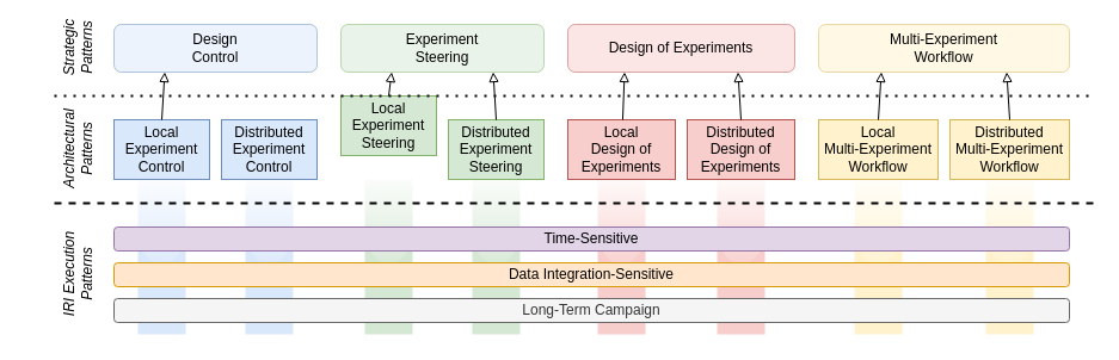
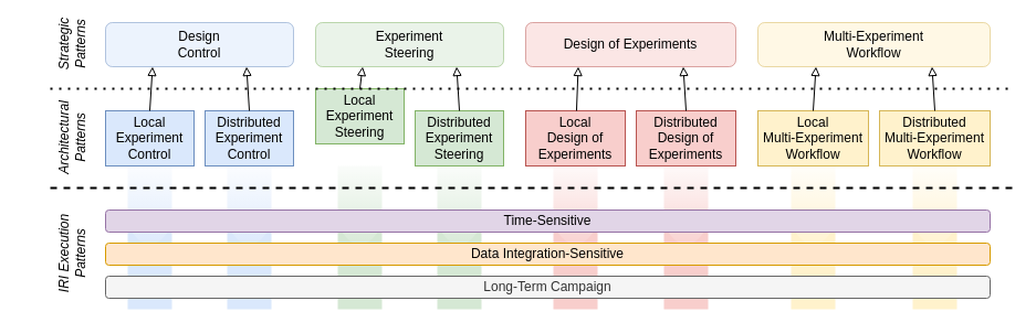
  <mxCell id="0" />
  <mxCell id="1" parent="0" />
  <mxCell id="2" value="" style="rounded=0;whiteSpace=wrap;html=1;fillColor=#f8cecc;strokeColor=none;glass=1;" vertex="1" parent="1"><mxGeometry x="500" y="150" width="40" height="130" as="geometry" /></mxCell>
  <mxCell id="3" value="" style="rounded=0;whiteSpace=wrap;html=1;fillColor=#f8cecc;strokeColor=none;glass=1;" vertex="1" parent="1"><mxGeometry x="600" y="150" width="40" height="130" as="geometry" /></mxCell>
  <mxCell id="4" value="" style="rounded=0;whiteSpace=wrap;html=1;fillColor=#fff2cc;strokeColor=none;glass=1;" vertex="1" parent="1"><mxGeometry x="715" y="150" width="40" height="130" as="geometry" /></mxCell>
  <mxCell id="5" value="" style="rounded=0;whiteSpace=wrap;html=1;fillColor=#fff2cc;strokeColor=none;glass=1;" vertex="1" parent="1"><mxGeometry x="825" y="150" width="40" height="130" as="geometry" /></mxCell>
  <mxCell id="6" value="" style="rounded=0;whiteSpace=wrap;html=1;fillColor=#d5e8d4;strokeColor=none;glass=1;" vertex="1" parent="1"><mxGeometry x="305" y="150" width="40" height="130" as="geometry" /></mxCell>
  <mxCell id="7" value="" style="rounded=0;whiteSpace=wrap;html=1;fillColor=#d5e8d4;strokeColor=none;glass=1;" vertex="1" parent="1"><mxGeometry x="395" y="150" width="40" height="130" as="geometry" /></mxCell>
  <mxCell id="8" value="" style="rounded=0;whiteSpace=wrap;html=1;fillColor=#dae8fc;strokeColor=none;glass=1;" vertex="1" parent="1"><mxGeometry x="205" y="150" width="40" height="130" as="geometry" /></mxCell>
  <mxCell id="9" value="" style="rounded=0;whiteSpace=wrap;html=1;fillColor=#dae8fc;strokeColor=none;glass=1;" vertex="1" parent="1"><mxGeometry x="115" y="150" width="40" height="130" as="geometry" /></mxCell>
  <mxCell id="10" value="Design&lt;br&gt;Control" style="rounded=1;whiteSpace=wrap;html=1;fillColor=#dae8fc;strokeColor=#6c8ebf;opacity=50;glass=0;sketch=0;shadow=0;" parent="1" vertex="1"><mxGeometry x="95" y="20" width="170" height="40" as="geometry" /></mxCell>
  <mxCell id="11" value="Experiment&lt;br&gt;Steering" style="rounded=1;whiteSpace=wrap;html=1;fillColor=#d5e8d4;strokeColor=#82b366;opacity=50;glass=0;sketch=0;shadow=0;" parent="1" vertex="1"><mxGeometry x="285" y="20" width="170" height="40" as="geometry" /></mxCell>
  <mxCell id="12" value="Multi-Experiment&lt;br&gt;Workflow" style="rounded=1;whiteSpace=wrap;html=1;fillColor=#fff2cc;strokeColor=#d6b656;opacity=50;glass=0;sketch=0;shadow=0;" parent="1" vertex="1"><mxGeometry x="685" y="20" width="210" height="40" as="geometry" /></mxCell>
  <mxCell id="13" value="Design of Experiments" style="rounded=1;whiteSpace=wrap;html=1;fillColor=#f8cecc;strokeColor=#b85450;opacity=50;glass=0;sketch=0;shadow=0;" parent="1" vertex="1"><mxGeometry x="475" y="20" width="190" height="40" as="geometry" /></mxCell>
  <mxCell id="14" value="Local&lt;br&gt;Experiment&lt;br&gt;Steering" style="rounded=0;whiteSpace=wrap;html=1;fillColor=#d5e8d4;strokeColor=#82b366;" parent="1" vertex="1"><mxGeometry x="285" y="80" width="80" height="50" as="geometry" /></mxCell>
  <mxCell id="15" value="Distributed&lt;br&gt;Experiment&lt;br&gt;Steering" style="rounded=0;whiteSpace=wrap;html=1;fillColor=#d5e8d4;strokeColor=#82b366;" parent="1" vertex="1"><mxGeometry x="375" y="100" width="80" height="50" as="geometry" /></mxCell>
  <mxCell id="16" value="Local&lt;br&gt;Design of Experiments" style="rounded=0;whiteSpace=wrap;html=1;fillColor=#f8cecc;strokeColor=#b85450;" parent="1" vertex="1"><mxGeometry x="475" y="100" width="90" height="50" as="geometry" /></mxCell>
  <mxCell id="17" value="Distributed&lt;br&gt;Design of Experiments" style="rounded=0;whiteSpace=wrap;html=1;fillColor=#f8cecc;strokeColor=#b85450;" parent="1" vertex="1"><mxGeometry x="575" y="100" width="90" height="50" as="geometry" /></mxCell>
  <mxCell id="18" value="" style="endArrow=none;dashed=1;html=1;dashPattern=1 3;strokeWidth=2;rounded=0;" parent="1" edge="1"><mxGeometry width="50" height="50" relative="1" as="geometry"><mxPoint x="45" y="80" as="sourcePoint" /><mxPoint x="915" y="80" as="targetPoint" /></mxGeometry></mxCell>
  <mxCell id="19" value="Strategic&lt;br&gt;Patterns" style="text;html=1;align=center;verticalAlign=middle;resizable=0;points=[];autosize=1;strokeColor=none;fillColor=none;rotation=-90;fontStyle=2" parent="1" vertex="1"><mxGeometry x="30" y="20" width="70" height="40" as="geometry" /></mxCell>
  <mxCell id="20" value="Architectural&lt;br&gt;Patterns" style="text;html=1;align=center;verticalAlign=middle;resizable=0;points=[];autosize=1;strokeColor=none;fillColor=none;rotation=-90;fontStyle=2" parent="1" vertex="1"><mxGeometry x="20" y="105" width="90" height="40" as="geometry" /></mxCell>
  <mxCell id="21" value="Distributed&lt;br&gt;Experiment&lt;br&gt;Control" style="rounded=0;whiteSpace=wrap;html=1;fillColor=#dae8fc;strokeColor=#6c8ebf;" parent="1" vertex="1"><mxGeometry x="185" y="100" width="80" height="50" as="geometry" /></mxCell>
  <mxCell id="22" value="Local&lt;br&gt;Experiment&lt;br&gt;Control" style="rounded=0;whiteSpace=wrap;html=1;fillColor=#dae8fc;strokeColor=#6c8ebf;" parent="1" vertex="1"><mxGeometry x="95" y="100" width="80" height="50" as="geometry" /></mxCell>
  <mxCell id="23" value="Distributed&lt;br&gt;Multi-Experiment&lt;br&gt;Workflow" style="rounded=0;whiteSpace=wrap;html=1;fillColor=#fff2cc;strokeColor=#d6b656;" parent="1" vertex="1"><mxGeometry x="795" y="100" width="100" height="50" as="geometry" /></mxCell>
  <mxCell id="24" value="Local&lt;br&gt;Multi-Experiment&lt;br&gt;Workflow" style="rounded=0;whiteSpace=wrap;html=1;fillColor=#fff2cc;strokeColor=#d6b656;" parent="1" vertex="1"><mxGeometry x="685" y="100" width="100" height="50" as="geometry" /></mxCell>
  <mxCell id="25" value="" style="endArrow=block;html=1;rounded=0;endFill=0;exitX=0.5;exitY=0;exitDx=0;exitDy=0;entryX=0.25;entryY=1;entryDx=0;entryDy=0;" parent="1" source="22" target="10" edge="1"><mxGeometry width="50" height="50" relative="1" as="geometry"><mxPoint x="365" y="280" as="sourcePoint" /><mxPoint x="225" y="240" as="targetPoint" /></mxGeometry></mxCell>
+ <mxCell id="26" value="" style="endArrow=block;html=1;rounded=0;endFill=0;exitX=0.5;exitY=0;exitDx=0;exitDy=0;entryX=0.75;entryY=1;entryDx=0;entryDy=0;" parent="1" source="21" target="10" edge="1"><mxGeometry width="50" height="50" relative="1" as="geometry"><mxPoint x="145" y="110" as="sourcePoint" /><mxPoint x="175" y="60" as="targetPoint" /></mxGeometry></mxCell>
  <mxCell id="27" value="" style="endArrow=block;html=1;rounded=0;endFill=0;exitX=0.5;exitY=0;exitDx=0;exitDy=0;entryX=0.25;entryY=1;entryDx=0;entryDy=0;" parent="1" source="14" target="11" edge="1"><mxGeometry width="50" height="50" relative="1" as="geometry"><mxPoint x="145" y="110" as="sourcePoint" /><mxPoint x="148" y="70" as="targetPoint" /></mxGeometry></mxCell>
  <mxCell id="28" value="" style="endArrow=block;html=1;rounded=0;endFill=0;exitX=0.5;exitY=0;exitDx=0;exitDy=0;entryX=0.75;entryY=1;entryDx=0;entryDy=0;" parent="1" source="15" target="11" edge="1"><mxGeometry width="50" height="50" relative="1" as="geometry"><mxPoint x="235" y="110" as="sourcePoint" /><mxPoint x="233" y="70" as="targetPoint" /></mxGeometry></mxCell>
  <mxCell id="29" value="" style="endArrow=block;html=1;rounded=0;endFill=0;entryX=0.25;entryY=1;entryDx=0;entryDy=0;" parent="1" source="16" target="13" edge="1"><mxGeometry width="50" height="50" relative="1" as="geometry"><mxPoint x="335" y="110" as="sourcePoint" /><mxPoint x="338" y="70" as="targetPoint" /></mxGeometry></mxCell>
  <mxCell id="30" value="" style="endArrow=block;html=1;rounded=0;endFill=0;exitX=0.5;exitY=0;exitDx=0;exitDy=0;entryX=0.75;entryY=1;entryDx=0;entryDy=0;" parent="1" source="17" target="13" edge="1"><mxGeometry width="50" height="50" relative="1" as="geometry"><mxPoint x="425" y="110" as="sourcePoint" /><mxPoint x="423" y="70" as="targetPoint" /></mxGeometry></mxCell>
  <mxCell id="31" value="" style="endArrow=block;html=1;rounded=0;endFill=0;entryX=0.25;entryY=1;entryDx=0;entryDy=0;exitX=0.5;exitY=0;exitDx=0;exitDy=0;" parent="1" source="24" target="12" edge="1"><mxGeometry width="50" height="50" relative="1" as="geometry"><mxPoint x="531" y="110" as="sourcePoint" /><mxPoint x="533" y="70" as="targetPoint" /></mxGeometry></mxCell>
  <mxCell id="32" value="" style="endArrow=block;html=1;rounded=0;endFill=0;exitX=0.5;exitY=0;exitDx=0;exitDy=0;entryX=0.75;entryY=1;entryDx=0;entryDy=0;" parent="1" source="23" target="12" edge="1"><mxGeometry width="50" height="50" relative="1" as="geometry"><mxPoint x="630" y="110" as="sourcePoint" /><mxPoint x="628" y="70" as="targetPoint" /></mxGeometry></mxCell>
  <mxCell id="33" value="" style="endArrow=none;dashed=1;html=1;strokeWidth=2;rounded=0;endSize=4;startSize=4;jumpSize=8;" edge="1" parent="1"><mxGeometry width="50" height="50" relative="1" as="geometry"><mxPoint x="45" y="170" as="sourcePoint" /><mxPoint x="915" y="170" as="targetPoint" /></mxGeometry></mxCell>
  <mxCell id="34" value="IRI Execution&lt;br&gt;Patterns" style="text;html=1;align=center;verticalAlign=middle;resizable=0;points=[];autosize=1;strokeColor=none;fillColor=none;rotation=-90;fontStyle=2" vertex="1" parent="1"><mxGeometry x="20" y="210" width="90" height="40" as="geometry" /></mxCell>
  <mxCell id="35" value="Time-Sensitive" style="rounded=1;whiteSpace=wrap;html=1;fillColor=#e1d5e7;strokeColor=#9673a6;" vertex="1" parent="1"><mxGeometry x="95" y="190" width="800" height="20" as="geometry" /></mxCell>
  <mxCell id="36" value="Data Integration-Sensitive" style="rounded=1;whiteSpace=wrap;html=1;fillColor=#ffe6cc;strokeColor=#d79b00;" vertex="1" parent="1"><mxGeometry x="95" y="220" width="800" height="20" as="geometry" /></mxCell>
  <mxCell id="37" value="Long-Term Campaign" style="rounded=1;whiteSpace=wrap;html=1;fillColor=#f5f5f5;strokeColor=#666666;fontColor=#333333;" vertex="1" parent="1"><mxGeometry x="95" y="250" width="800" height="20" as="geometry" /></mxCell>
